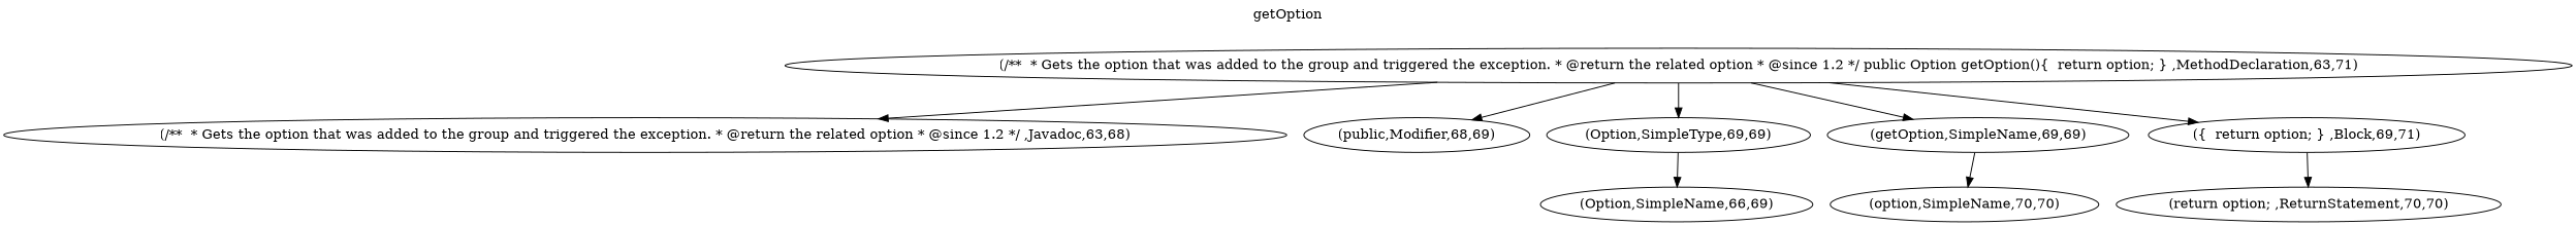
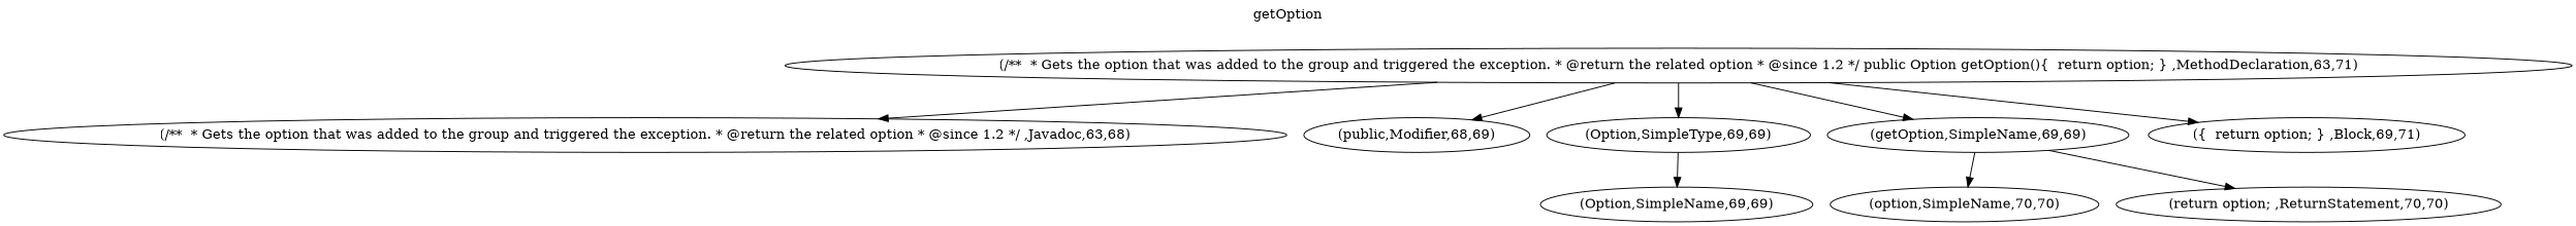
  digraph {
    concentrate=true
    label=getOption
    labelloc=t
    node [endLineNumber=69 startLineNumber=69 type=42]
    n1 [endLineNumber=71 label="(/**  * Gets the option that was added to the group and triggered the exception. * @return the related option * @since 1.2 */ public Option getOption(){  return option; } ,MethodDeclaration,63,71)" startLineNumber=63 type=31]
    n2 [endLineNumber=68 label="(/**  * Gets the option that was added to the group and triggered the exception. * @return the related option * @since 1.2 */ ,Javadoc,63,68)" startLineNumber=63 type=29]
    n3 [label="(public,Modifier,68,69)" type=83]
    n4 [label="(Option,SimpleType,69,69)" type=43]
    n5 [label="(getOption,SimpleName,69,69)"]
    n6 [endLineNumber=71 label="({  return option; } ,Block,69,71)" type=8]
-   n7 [label="(Option,SimpleName,66,69)"]
+   n7 [label="(Option,SimpleName,69,69)"]
    n8 [endLineNumber=70 label="(option,SimpleName,70,70)" startLineNumber=70]
    n9 [endLineNumber=70 label="(return option; ,ReturnStatement,70,70)" startLineNumber=70 type=41]
    n1 -> n2
    n1 -> n3
    n1 -> n4
    n1 -> n5
    n1 -> n6
    n4 -> n7
    n5 -> n8
-   n6 -> n9
+   n5 -> n9
  }
